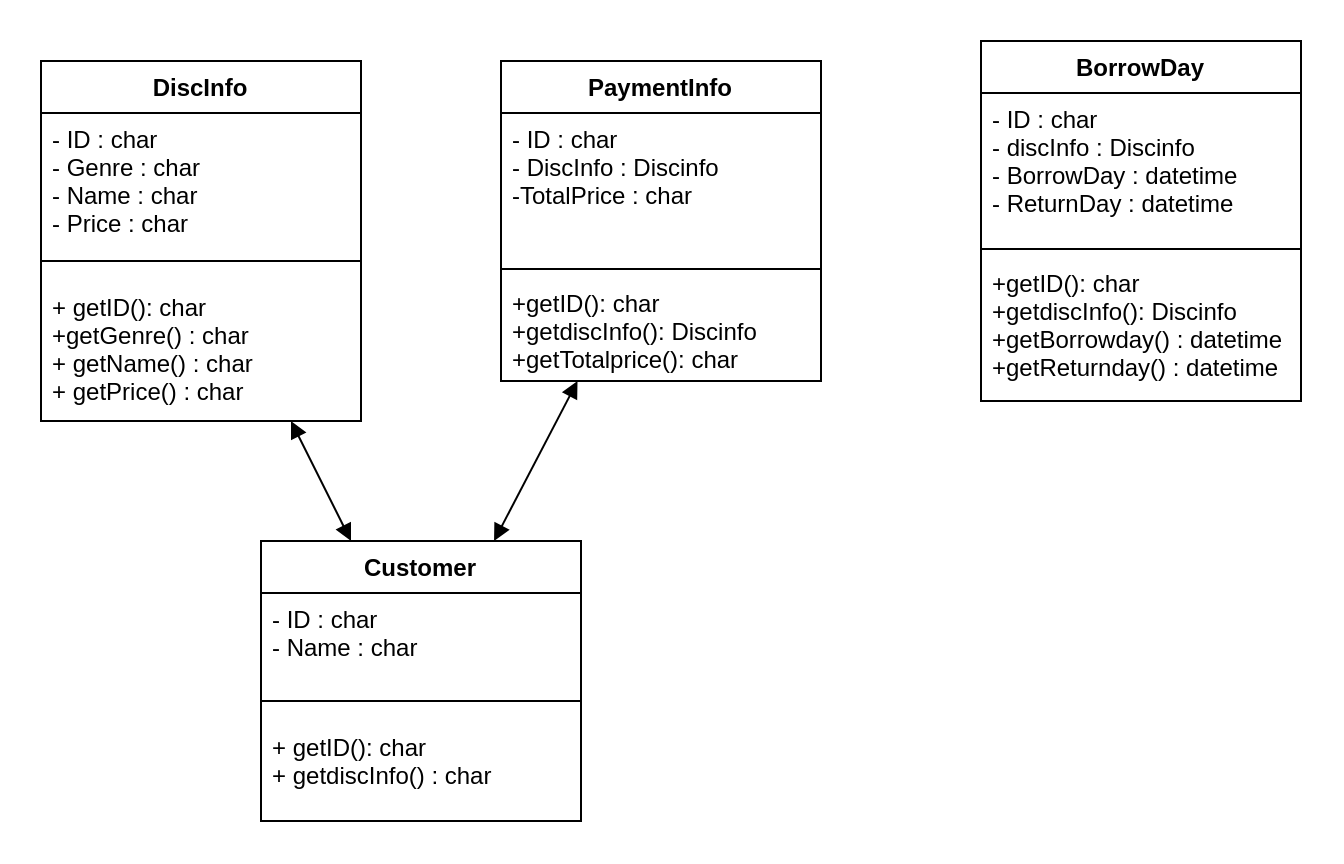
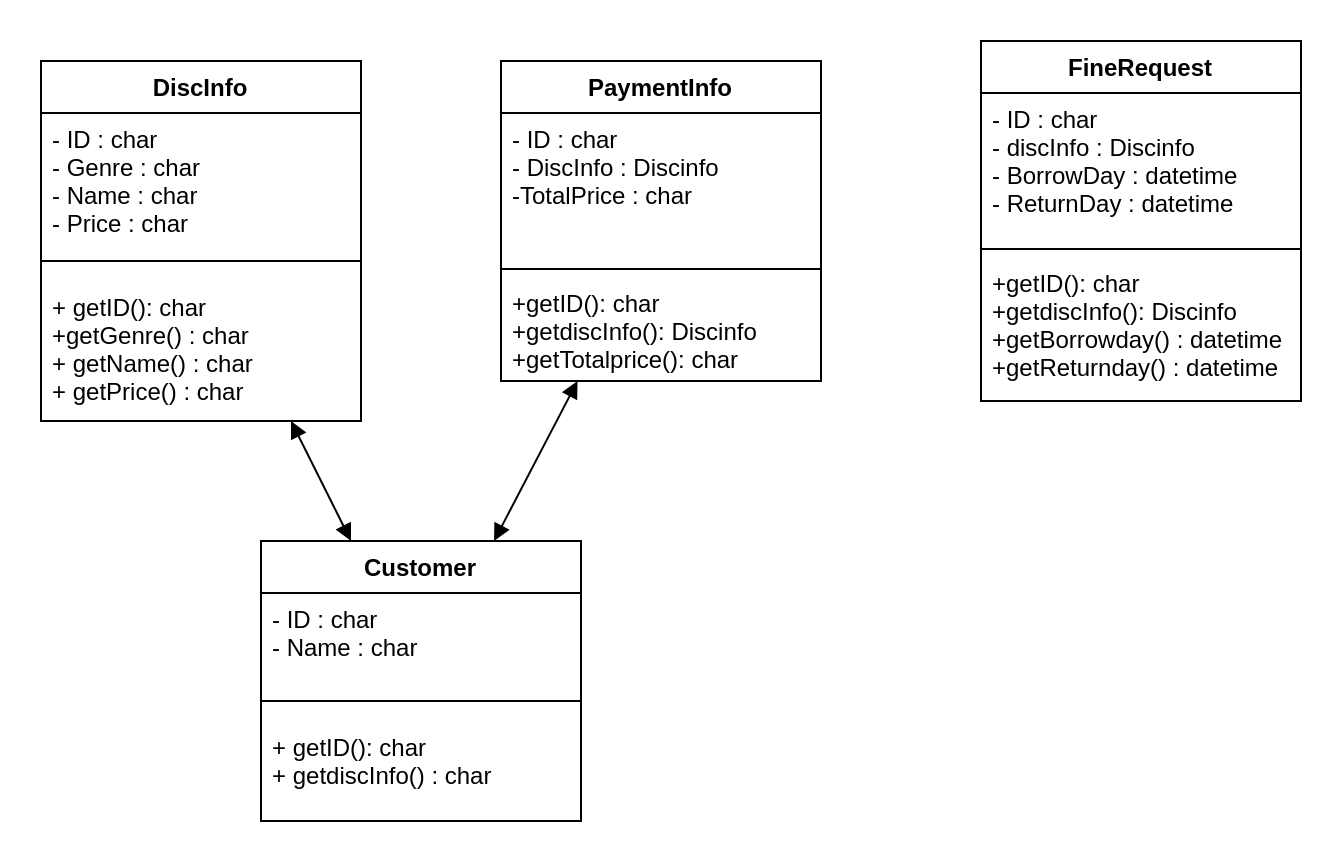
  <mxCell id="0" />
  <mxCell id="1" parent="0" />
  <mxCell id="2" value="DiscInfo" style="swimlane;fontStyle=1;align=center;verticalAlign=top;childLayout=stackLayout;horizontal=1;startSize=26;horizontalStack=0;resizeParent=1;resizeParentMax=0;resizeLast=0;collapsible=1;marginBottom=0;" parent="1" vertex="1"><mxGeometry x="20" y="30" width="160" height="180" as="geometry" /></mxCell>
  <mxCell id="3" value="- ID : char&#10;- Genre : char&#10;- Name : char&#10;- Price : char" style="text;strokeColor=none;fillColor=none;align=left;verticalAlign=top;spacingLeft=4;spacingRight=4;overflow=hidden;rotatable=0;points=[[0,0.5],[1,0.5]];portConstraint=eastwest;" parent="2" vertex="1"><mxGeometry y="26" width="160" height="64" as="geometry" /></mxCell>
  <mxCell id="4" value="" style="line;strokeWidth=1;fillColor=none;align=left;verticalAlign=middle;spacingTop=-1;spacingLeft=3;spacingRight=3;rotatable=0;labelPosition=right;points=[];portConstraint=eastwest;" parent="2" vertex="1"><mxGeometry y="90" width="160" height="20" as="geometry" /></mxCell>
  <mxCell id="5" value="+ getID(): char&#10;+getGenre() : char&#10;+ getName() : char&#10;+ getPrice() : char" style="text;strokeColor=none;fillColor=none;align=left;verticalAlign=top;spacingLeft=4;spacingRight=4;overflow=hidden;rotatable=0;points=[[0,0.5],[1,0.5]];portConstraint=eastwest;" parent="2" vertex="1"><mxGeometry y="110" width="160" height="70" as="geometry" /></mxCell>
  <mxCell id="6" value="PaymentInfo" style="swimlane;fontStyle=1;align=center;verticalAlign=top;childLayout=stackLayout;horizontal=1;startSize=26;horizontalStack=0;resizeParent=1;resizeParentMax=0;resizeLast=0;collapsible=1;marginBottom=0;" parent="1" vertex="1"><mxGeometry x="250" y="30" width="160" height="160" as="geometry" /></mxCell>
  <mxCell id="7" value="- ID : char&#10;- DiscInfo : Discinfo&#10;-TotalPrice : char" style="text;strokeColor=none;fillColor=none;align=left;verticalAlign=top;spacingLeft=4;spacingRight=4;overflow=hidden;rotatable=0;points=[[0,0.5],[1,0.5]];portConstraint=eastwest;" parent="6" vertex="1"><mxGeometry y="26" width="160" height="74" as="geometry" /></mxCell>
  <mxCell id="8" value="" style="line;strokeWidth=1;fillColor=none;align=left;verticalAlign=middle;spacingTop=-1;spacingLeft=3;spacingRight=3;rotatable=0;labelPosition=right;points=[];portConstraint=eastwest;" parent="6" vertex="1"><mxGeometry y="100" width="160" height="8" as="geometry" /></mxCell>
  <mxCell id="9" value="+getID(): char&#10;+getdiscInfo(): Discinfo&#10;+getTotalprice(): char" style="text;strokeColor=none;fillColor=none;align=left;verticalAlign=top;spacingLeft=4;spacingRight=4;overflow=hidden;rotatable=0;points=[[0,0.5],[1,0.5]];portConstraint=eastwest;" parent="6" vertex="1"><mxGeometry y="108" width="160" height="52" as="geometry" /></mxCell>
- <mxCell id="10" value="BorrowDay" style="swimlane;fontStyle=1;align=center;verticalAlign=top;childLayout=stackLayout;horizontal=1;startSize=26;horizontalStack=0;resizeParent=1;resizeParentMax=0;resizeLast=0;collapsible=1;marginBottom=0;" parent="1" vertex="1"><mxGeometry x="490" y="20" width="160" height="180" as="geometry" /></mxCell>
+ <mxCell id="10" value="FineRequest" style="swimlane;fontStyle=1;align=center;verticalAlign=top;childLayout=stackLayout;horizontal=1;startSize=26;horizontalStack=0;resizeParent=1;resizeParentMax=0;resizeLast=0;collapsible=1;marginBottom=0;" parent="1" vertex="1"><mxGeometry x="490" y="20" width="160" height="180" as="geometry" /></mxCell>
  <mxCell id="11" value="- ID : char&#10;- discInfo : Discinfo&#10;- BorrowDay : datetime&#10;- ReturnDay : datetime" style="text;strokeColor=none;fillColor=none;align=left;verticalAlign=top;spacingLeft=4;spacingRight=4;overflow=hidden;rotatable=0;points=[[0,0.5],[1,0.5]];portConstraint=eastwest;" parent="10" vertex="1"><mxGeometry y="26" width="160" height="74" as="geometry" /></mxCell>
  <mxCell id="12" value="" style="line;strokeWidth=1;fillColor=none;align=left;verticalAlign=middle;spacingTop=-1;spacingLeft=3;spacingRight=3;rotatable=0;labelPosition=right;points=[];portConstraint=eastwest;" parent="10" vertex="1"><mxGeometry y="100" width="160" height="8" as="geometry" /></mxCell>
  <mxCell id="13" value="+getID(): char&#10;+getdiscInfo(): Discinfo&#10;+getBorrowday() : datetime&#10;+getReturnday() : datetime" style="text;strokeColor=none;fillColor=none;align=left;verticalAlign=top;spacingLeft=4;spacingRight=4;overflow=hidden;rotatable=0;points=[[0,0.5],[1,0.5]];portConstraint=eastwest;" parent="10" vertex="1"><mxGeometry y="108" width="160" height="72" as="geometry" /></mxCell>
  <mxCell id="14" value="" style="endArrow=block;startArrow=block;endFill=1;startFill=1;html=1;" parent="1" source="2" target="15" edge="1"><mxGeometry width="160" relative="1" as="geometry"><mxPoint x="110" y="40" as="sourcePoint" /><mxPoint x="270" y="40" as="targetPoint" /></mxGeometry></mxCell>
  <mxCell id="15" value="Customer" style="swimlane;fontStyle=1;align=center;verticalAlign=top;childLayout=stackLayout;horizontal=1;startSize=26;horizontalStack=0;resizeParent=1;resizeParentMax=0;resizeLast=0;collapsible=1;marginBottom=0;" parent="1" vertex="1"><mxGeometry x="130" y="270" width="160" height="140" as="geometry" /></mxCell>
  <mxCell id="16" value="- ID : char&#10;- Name : char" style="text;strokeColor=none;fillColor=none;align=left;verticalAlign=top;spacingLeft=4;spacingRight=4;overflow=hidden;rotatable=0;points=[[0,0.5],[1,0.5]];portConstraint=eastwest;" parent="15" vertex="1"><mxGeometry y="26" width="160" height="44" as="geometry" /></mxCell>
  <mxCell id="17" value="" style="line;strokeWidth=1;fillColor=none;align=left;verticalAlign=middle;spacingTop=-1;spacingLeft=3;spacingRight=3;rotatable=0;labelPosition=right;points=[];portConstraint=eastwest;" parent="15" vertex="1"><mxGeometry y="70" width="160" height="20" as="geometry" /></mxCell>
  <mxCell id="18" value="+ getID(): char&#10;+ getdiscInfo() : char" style="text;strokeColor=none;fillColor=none;align=left;verticalAlign=top;spacingLeft=4;spacingRight=4;overflow=hidden;rotatable=0;points=[[0,0.5],[1,0.5]];portConstraint=eastwest;" parent="15" vertex="1"><mxGeometry y="90" width="160" height="50" as="geometry" /></mxCell>
  <mxCell id="19" value="" style="endArrow=block;startArrow=block;endFill=1;startFill=1;html=1;" parent="1" source="15" target="6" edge="1"><mxGeometry width="160" relative="1" as="geometry"><mxPoint x="190" y="126.522" as="sourcePoint" /><mxPoint x="260" y="123.478" as="targetPoint" /></mxGeometry></mxCell>
